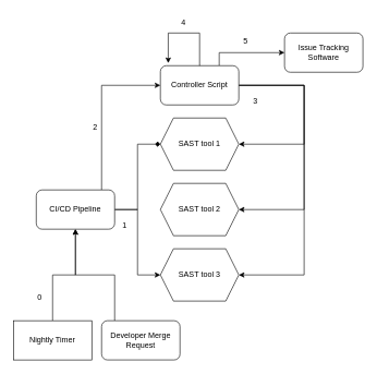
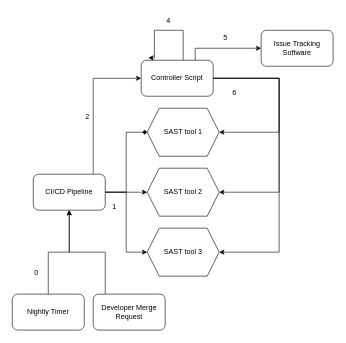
  <mxCell id="0" />
  <mxCell id="1" parent="0" />
  <mxCell id="2" value="SAST tool 1" style="shape=hexagon;perimeter=hexagonPerimeter2;whiteSpace=wrap;html=1;fixedSize=1;" vertex="1" parent="1"><mxGeometry x="245" y="180" width="120" height="80" as="geometry" /></mxCell>
  <mxCell id="3" value="SAST tool 2" style="shape=hexagon;perimeter=hexagonPerimeter2;whiteSpace=wrap;html=1;fixedSize=1;" vertex="1" parent="1"><mxGeometry x="245" y="280" width="120" height="80" as="geometry" /></mxCell>
  <mxCell id="4" value="SAST tool 3" style="shape=hexagon;perimeter=hexagonPerimeter2;whiteSpace=wrap;html=1;fixedSize=1;" vertex="1" parent="1"><mxGeometry x="245" y="380" width="120" height="80" as="geometry" /></mxCell>
  <mxCell id="5" style="edgeStyle=orthogonalEdgeStyle;rounded=0;orthogonalLoop=1;jettySize=auto;html=1;entryX=1;entryY=0.5;entryDx=0;entryDy=0;" edge="1" parent="1" source="9" target="4"><mxGeometry relative="1" as="geometry"><Array as="points"><mxPoint x="465" y="130" /><mxPoint x="465" y="420" /></Array></mxGeometry></mxCell>
  <mxCell id="6" style="edgeStyle=orthogonalEdgeStyle;rounded=0;orthogonalLoop=1;jettySize=auto;html=1;entryX=1;entryY=0.5;entryDx=0;entryDy=0;" edge="1" parent="1" source="9" target="2"><mxGeometry relative="1" as="geometry"><Array as="points"><mxPoint x="465" y="130" /><mxPoint x="465" y="220" /></Array></mxGeometry></mxCell>
  <mxCell id="7" style="edgeStyle=orthogonalEdgeStyle;rounded=0;orthogonalLoop=1;jettySize=auto;html=1;entryX=1;entryY=0.5;entryDx=0;entryDy=0;" edge="1" parent="1" source="9" target="3"><mxGeometry relative="1" as="geometry"><Array as="points"><mxPoint x="465" y="130" /><mxPoint x="465" y="320" /></Array></mxGeometry></mxCell>
  <mxCell id="8" style="edgeStyle=orthogonalEdgeStyle;rounded=0;orthogonalLoop=1;jettySize=auto;html=1;exitX=0.75;exitY=0;exitDx=0;exitDy=0;entryX=0;entryY=0.5;entryDx=0;entryDy=0;" edge="1" parent="1" source="9" target="20"><mxGeometry relative="1" as="geometry"><mxPoint x="555" y="60" as="targetPoint" /></mxGeometry></mxCell>
- <mxCell id="9" value="Controller Script" style="rounded=1;whiteSpace=wrap;html=1;" vertex="1" parent="1"><mxGeometry x="245" y="100" width="120" height="60" as="geometry" /></mxCell>
+ <mxCell id="9" value="Controller Script" style="rounded=1;whiteSpace=wrap;html=1;" vertex="1" parent="1"><mxGeometry x="235" y="100" width="120" height="60" as="geometry" /></mxCell>
  <mxCell id="10" style="edgeStyle=orthogonalEdgeStyle;rounded=0;orthogonalLoop=1;jettySize=auto;html=1;entryX=0;entryY=0.5;entryDx=0;entryDy=0;endArrow=diamond;" edge="1" parent="1" source="14" target="2"><mxGeometry relative="1" as="geometry"><mxPoint x="195" y="320" as="targetPoint" /></mxGeometry></mxCell>
+ <mxCell id="11" style="edgeStyle=orthogonalEdgeStyle;rounded=0;orthogonalLoop=1;jettySize=auto;html=1;exitX=1;exitY=0.5;exitDx=0;exitDy=0;entryX=0;entryY=0.5;entryDx=0;entryDy=0;" edge="1" parent="1" source="14" target="3"><mxGeometry relative="1" as="geometry" /></mxCell>
  <mxCell id="12" style="edgeStyle=orthogonalEdgeStyle;rounded=0;orthogonalLoop=1;jettySize=auto;html=1;entryX=0;entryY=0.5;entryDx=0;entryDy=0;" edge="1" parent="1" source="14" target="4"><mxGeometry relative="1" as="geometry" /></mxCell>
  <mxCell id="13" style="edgeStyle=orthogonalEdgeStyle;rounded=0;orthogonalLoop=1;jettySize=auto;html=1;entryX=0;entryY=0.5;entryDx=0;entryDy=0;" edge="1" parent="1" source="14" target="9"><mxGeometry relative="1" as="geometry"><Array as="points"><mxPoint x="155" y="130" /></Array></mxGeometry></mxCell>
  <mxCell id="14" value="CI/CD Pipeline" style="rounded=1;whiteSpace=wrap;html=1;" vertex="1" parent="1"><mxGeometry x="55" y="290" width="120" height="60" as="geometry" /></mxCell>
  <mxCell id="15" value="1" style="text;html=1;align=center;verticalAlign=middle;resizable=0;points=[];autosize=1;strokeColor=none;fillColor=none;" vertex="1" parent="1"><mxGeometry x="175" y="330" width="30" height="30" as="geometry" /></mxCell>
  <mxCell id="16" value="2" style="text;html=1;align=center;verticalAlign=middle;resizable=0;points=[];autosize=1;strokeColor=none;fillColor=none;" vertex="1" parent="1"><mxGeometry x="130" y="180" width="30" height="30" as="geometry" /></mxCell>
- <mxCell id="17" value="3" style="text;html=1;align=center;verticalAlign=middle;resizable=0;points=[];autosize=1;strokeColor=none;fillColor=none;" vertex="1" parent="1"><mxGeometry x="375" y="140" width="30" height="30" as="geometry" /></mxCell>
+ <mxCell id="17" value="6" style="text;html=1;align=center;verticalAlign=middle;resizable=0;points=[];autosize=1;strokeColor=none;fillColor=none;" vertex="1" parent="1"><mxGeometry x="375" y="140" width="30" height="30" as="geometry" /></mxCell>
  <mxCell id="18" style="edgeStyle=orthogonalEdgeStyle;rounded=0;orthogonalLoop=1;jettySize=auto;html=1;entryX=0.1;entryY=-0.067;entryDx=0;entryDy=0;entryPerimeter=0;" edge="1" parent="1" source="9" target="9"><mxGeometry relative="1" as="geometry"><Array as="points"><mxPoint x="305" y="50" /><mxPoint x="257" y="50" /></Array></mxGeometry></mxCell>
  <mxCell id="19" value="4" style="text;html=1;align=center;verticalAlign=middle;resizable=0;points=[];autosize=1;strokeColor=none;fillColor=none;" vertex="1" parent="1"><mxGeometry x="265" y="20" width="30" height="30" as="geometry" /></mxCell>
  <mxCell id="20" value="Issue Tracking Software" style="rounded=1;whiteSpace=wrap;html=1;" vertex="1" parent="1"><mxGeometry x="435" y="50" width="120" height="60" as="geometry" /></mxCell>
  <mxCell id="21" value="5" style="text;html=1;align=center;verticalAlign=middle;resizable=0;points=[];autosize=1;strokeColor=none;fillColor=none;" vertex="1" parent="1"><mxGeometry x="360" y="48" width="30" height="30" as="geometry" /></mxCell>
  <mxCell id="22" style="edgeStyle=orthogonalEdgeStyle;rounded=0;orthogonalLoop=1;jettySize=auto;html=1;entryX=0.5;entryY=1;entryDx=0;entryDy=0;" edge="1" parent="1" source="23" target="14"><mxGeometry relative="1" as="geometry" /></mxCell>
- <mxCell id="23" value="Nightly Timer" style="whiteSpace=wrap;html=1;rounded=0;" vertex="1" parent="1"><mxGeometry x="20" y="490" width="120" height="60" as="geometry" /></mxCell>
+ <mxCell id="23" value="Nightly Timer" style="rounded=1;whiteSpace=wrap;html=1;" vertex="1" parent="1"><mxGeometry x="20" y="490" width="120" height="60" as="geometry" /></mxCell>
  <mxCell id="24" style="edgeStyle=orthogonalEdgeStyle;rounded=0;orthogonalLoop=1;jettySize=auto;html=1;entryX=0.5;entryY=1;entryDx=0;entryDy=0;" edge="1" parent="1" source="25" target="14"><mxGeometry relative="1" as="geometry"><Array as="points"><mxPoint x="175" y="420" /><mxPoint x="115" y="420" /></Array></mxGeometry></mxCell>
  <mxCell id="25" value="Developer Merge Request" style="rounded=1;whiteSpace=wrap;html=1;" vertex="1" parent="1"><mxGeometry x="155" y="490" width="120" height="60" as="geometry" /></mxCell>
  <mxCell id="26" value="0" style="text;html=1;align=center;verticalAlign=middle;resizable=0;points=[];autosize=1;strokeColor=none;fillColor=none;" vertex="1" parent="1"><mxGeometry x="45" y="440" width="30" height="30" as="geometry" /></mxCell>
